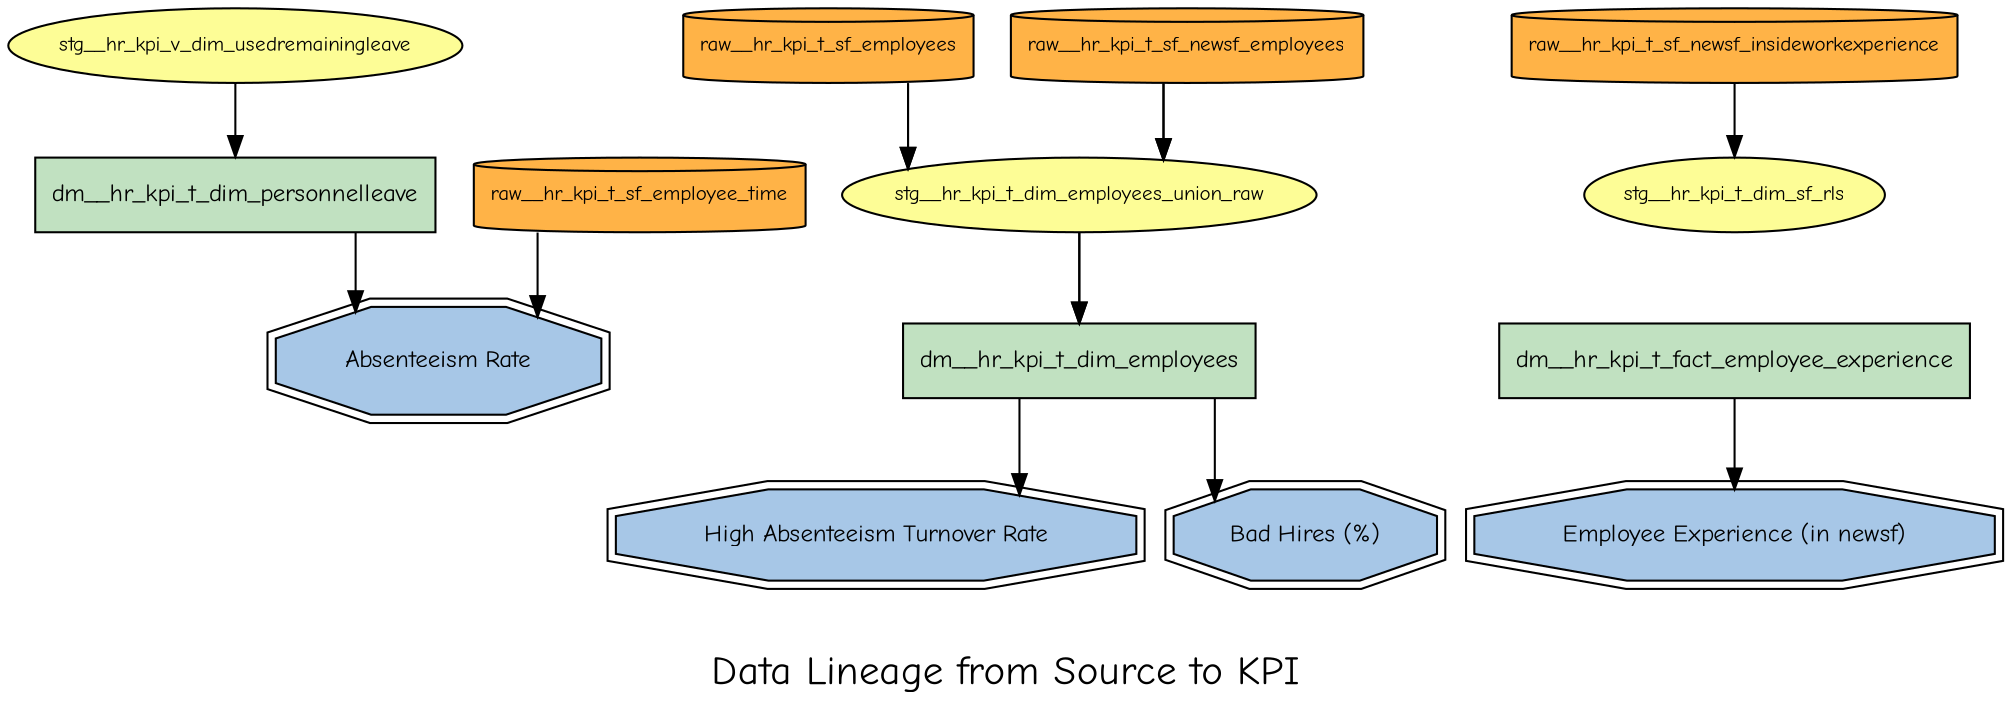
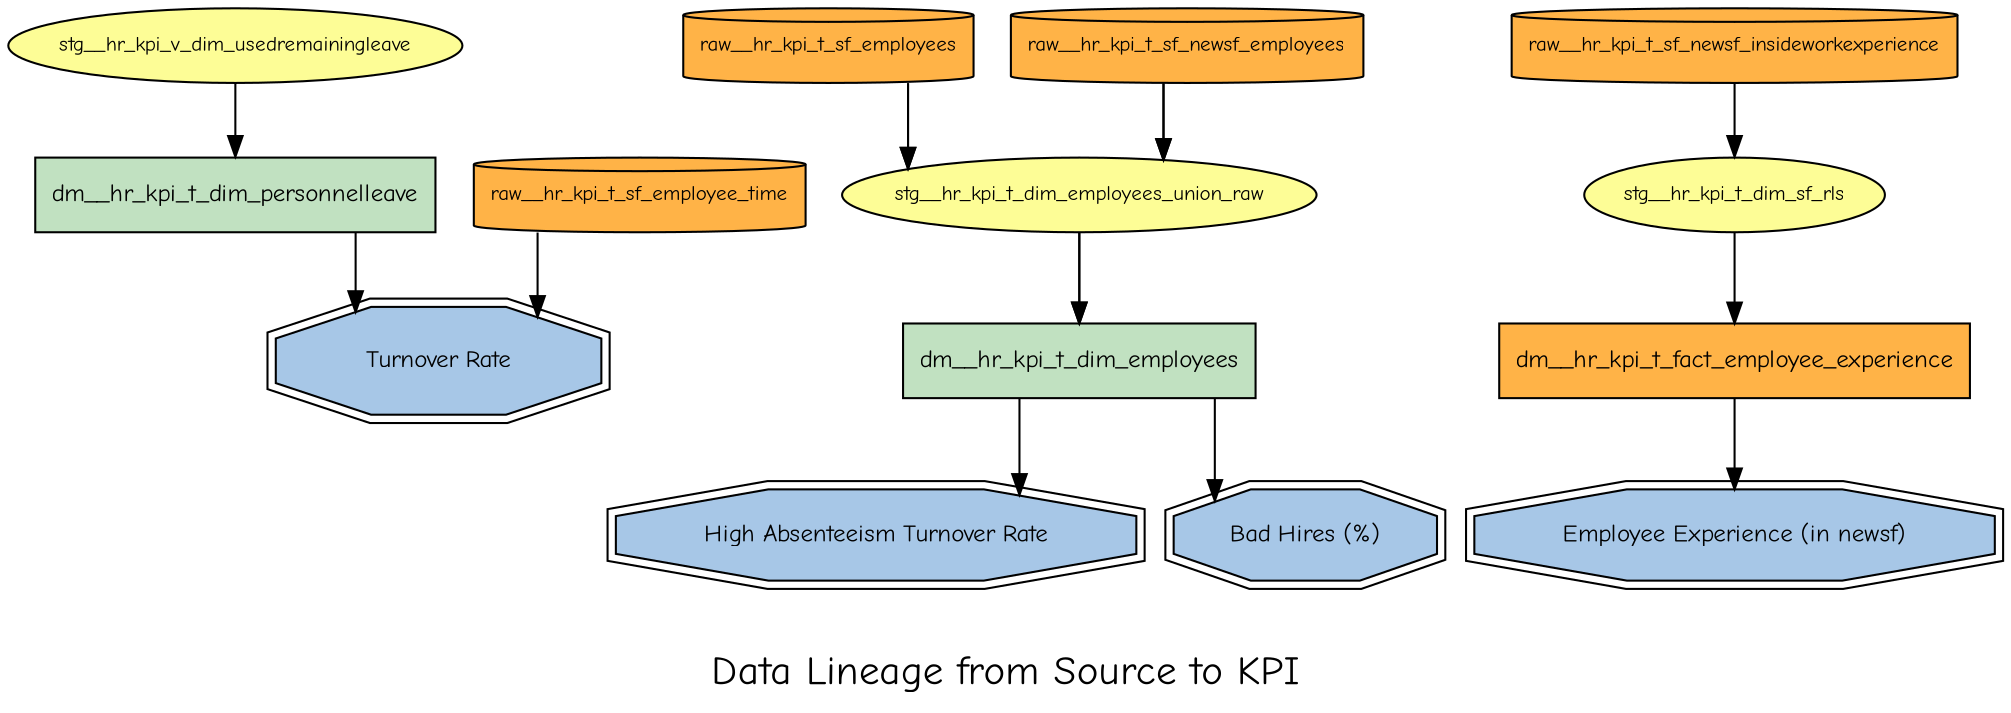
  digraph {
    concentrate=true
    fontname="Comic Neue"
    fontsize=20
    label="Data Lineage from Source to KPI"
    rankdir=TB
    splines=ortho
    node [fillcolor="#a7c7e7" fontname="Comic Neue" fontsize=12 shape=doubleoctagon style=filled]
    edge [fontname="Comic Neue"]
-   "Absenteeism Rate"
+   "Absenteeism Rate" [label="Turnover Rate"]
    dm__hr_kpi_t_dim_personnelleave [fillcolor="#c1e1c1" shape=box]
    stg__hr_kpi_v_dim_usedremainingleave [fillcolor="#fdfd96" fontsize=10 shape=ellipse]
    raw__hr_kpi_t_sf_employee_time [fillcolor="#ffb347" fontsize=10 shape=cylinder]
    n5 [label="High Absenteeism Turnover Rate"]
    dm__hr_kpi_t_dim_employees [fillcolor="#c1e1c1" shape=box]
    "Bad Hires (%)"
    stg__hr_kpi_t_dim_employees_union_raw [fillcolor="#fdfd96" fontsize=10 shape=ellipse]
    raw__hr_kpi_t_sf_employees [fillcolor="#ffb347" fontsize=10 shape=cylinder]
    raw__hr_kpi_t_sf_newsf_employees [fillcolor="#ffb347" fontsize=10 shape=cylinder]
    n11 [label="Employee Experience (in newsf)"]
-   dm__hr_kpi_t_fact_employee_experience [fillcolor="#c1e1c1" shape=box]
+   dm__hr_kpi_t_fact_employee_experience [fillcolor="#ffb347" shape=box]
    stg__hr_kpi_t_dim_sf_rls [fillcolor="#fdfd96" fontsize=10 shape=ellipse]
    raw__hr_kpi_t_sf_newsf_insideworkexperience [fillcolor="#ffb347" fontsize=10 shape=cylinder]
    dm__hr_kpi_t_dim_personnelleave -> "Absenteeism Rate"
    stg__hr_kpi_v_dim_usedremainingleave -> dm__hr_kpi_t_dim_personnelleave
    raw__hr_kpi_t_sf_employee_time -> "Absenteeism Rate"
    dm__hr_kpi_t_dim_employees -> n5
    dm__hr_kpi_t_dim_employees -> "Bad Hires (%)"
    stg__hr_kpi_t_dim_employees_union_raw -> dm__hr_kpi_t_dim_employees
    stg__hr_kpi_t_dim_employees_union_raw -> dm__hr_kpi_t_dim_employees
    raw__hr_kpi_t_sf_employees -> stg__hr_kpi_t_dim_employees_union_raw
    raw__hr_kpi_t_sf_employees -> stg__hr_kpi_t_dim_employees_union_raw
    raw__hr_kpi_t_sf_newsf_employees -> stg__hr_kpi_t_dim_employees_union_raw
    raw__hr_kpi_t_sf_newsf_employees -> stg__hr_kpi_t_dim_employees_union_raw
    dm__hr_kpi_t_fact_employee_experience -> n11
+   stg__hr_kpi_t_dim_sf_rls -> dm__hr_kpi_t_fact_employee_experience
    raw__hr_kpi_t_sf_newsf_insideworkexperience -> stg__hr_kpi_t_dim_sf_rls
  }
